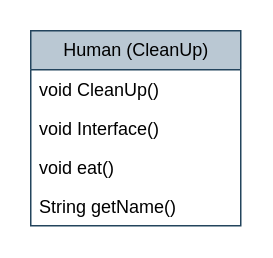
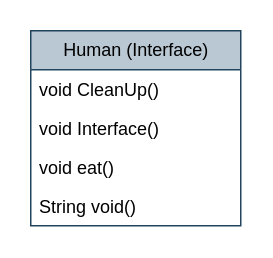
  <mxCell id="0" />
  <mxCell id="1" parent="0" />
- <mxCell id="2" value="Human (CleanUp)" style="swimlane;fontStyle=0;childLayout=stackLayout;horizontal=1;startSize=26;fillColor=#bac8d3;horizontalStack=0;resizeParent=1;resizeParentMax=0;resizeLast=0;collapsible=1;marginBottom=0;rounded=0;shadow=0;glass=0;sketch=0;strokeColor=#23445d;html=1;" parent="1" vertex="1"><mxGeometry x="20" y="20" width="140" height="130" as="geometry" /></mxCell>
+ <mxCell id="2" value="Human (Interface)" style="swimlane;fontStyle=0;childLayout=stackLayout;horizontal=1;startSize=26;fillColor=#bac8d3;horizontalStack=0;resizeParent=1;resizeParentMax=0;resizeLast=0;collapsible=1;marginBottom=0;rounded=0;shadow=0;glass=0;sketch=0;strokeColor=#23445d;html=1;" parent="1" vertex="1"><mxGeometry x="20" y="20" width="140" height="130" as="geometry" /></mxCell>
  <mxCell id="3" value="void CleanUp()" style="text;strokeColor=none;fillColor=none;align=left;verticalAlign=top;spacingLeft=4;spacingRight=4;overflow=hidden;rotatable=0;points=[[0,0.5],[1,0.5]];portConstraint=eastwest;" parent="2" vertex="1"><mxGeometry y="26" width="140" height="26" as="geometry" /></mxCell>
  <mxCell id="4" value="void Interface()" style="text;strokeColor=none;fillColor=none;align=left;verticalAlign=top;spacingLeft=4;spacingRight=4;overflow=hidden;rotatable=0;points=[[0,0.5],[1,0.5]];portConstraint=eastwest;" parent="2" vertex="1"><mxGeometry y="52" width="140" height="26" as="geometry" /></mxCell>
  <mxCell id="5" value="void eat()" style="text;strokeColor=none;fillColor=none;align=left;verticalAlign=top;spacingLeft=4;spacingRight=4;overflow=hidden;rotatable=0;points=[[0,0.5],[1,0.5]];portConstraint=eastwest;" parent="2" vertex="1"><mxGeometry y="78" width="140" height="26" as="geometry" /></mxCell>
- <mxCell id="6" value="String getName()" style="text;strokeColor=none;fillColor=none;align=left;verticalAlign=top;spacingLeft=4;spacingRight=4;overflow=hidden;rotatable=0;points=[[0,0.5],[1,0.5]];portConstraint=eastwest;" parent="2" vertex="1"><mxGeometry y="104" width="140" height="26" as="geometry" /></mxCell>
+ <mxCell id="6" value="String void()" style="text;strokeColor=none;fillColor=none;align=left;verticalAlign=top;spacingLeft=4;spacingRight=4;overflow=hidden;rotatable=0;points=[[0,0.5],[1,0.5]];portConstraint=eastwest;" parent="2" vertex="1"><mxGeometry y="104" width="140" height="26" as="geometry" /></mxCell>
